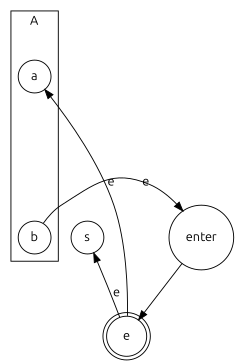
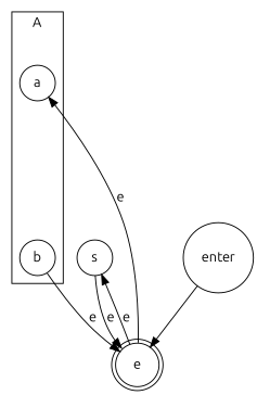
  digraph {
    fontname=Ubuntu
    nodesep=0.3
    rankdir=TB
    node [fontname=Ubuntu shape=circle]
    edge [fontname=Ubuntu]
    0 [style=invis width=0]
    b
    a
    e [peripheries=2]
    s
    enter [width=0]
    subgraph cluster_1 {
      label=A
      rank=same
      0
      b
      a
    }
    0 -> b [style=invis width=0]
-   b -> enter [label=e]
+   b -> e [label=e]
    a -> 0 [style=invis width=0]
    e -> a [label=e]
    e -> s [constraint=false label=e]
+   s -> e [headport=nw label=e]
    enter -> e
  }
